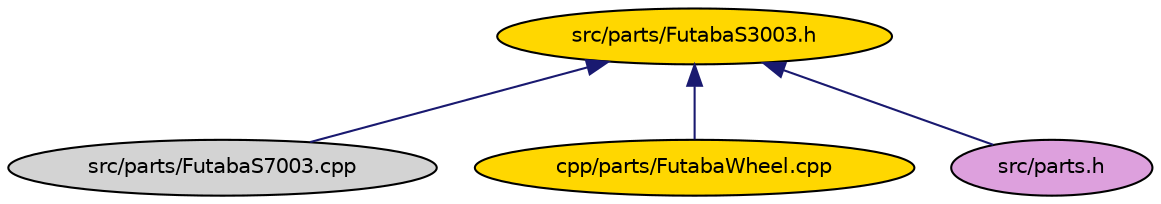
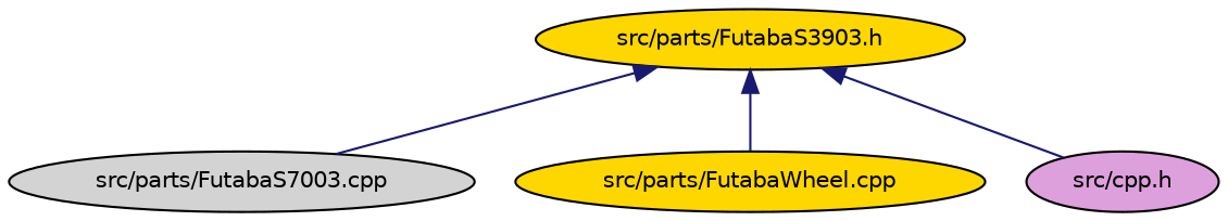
  digraph {
    node [color=black fillcolor=gold fontname=Helvetica fontsize=10 shape=ellipse style=filled]
    edge [color=midnightblue dir=back fontname=Helvetica fontsize=10 labelfontname=Helvetica labelfontsize=10 style=solid]
-   n1 [fontcolor=black height=0.2 label="src/parts/FutabaS3003.h" width=0.4]
+   n1 [fontcolor=black height=0.2 label="src/parts/FutabaS3903.h" width=0.4]
    n2 [fillcolor=lightgrey height=0.2 label="src/parts/FutabaS7003.cpp" width=0.4]
-   n3 [height=0.2 label="cpp/parts/FutabaWheel.cpp" width=0.4]
-   n4 [fillcolor=plum height=0.2 label="src/parts.h" width=0.4]
+   n3 [height=0.2 label="src/parts/FutabaWheel.cpp" width=0.4]
+   n4 [fillcolor=plum height=0.2 label="src/cpp.h" width=0.4]
    n1 -> n2
    n1 -> n3
    n1 -> n4
  }
